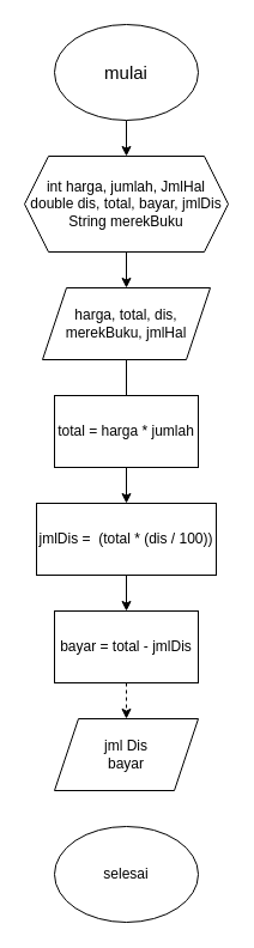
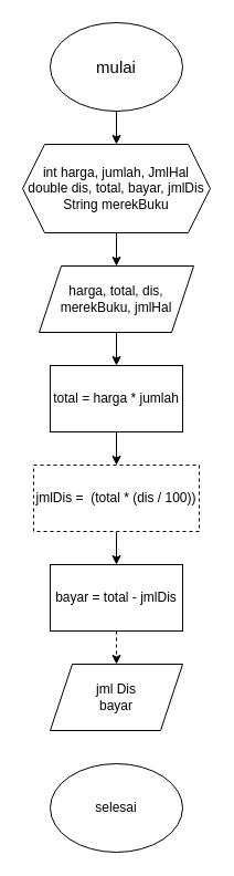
  <mxCell id="0" />
  <mxCell id="1" parent="0" />
  <mxCell id="2" value="" style="edgeStyle=none;html=1;fontSize=15;" edge="1" parent="1" source="3" target="5"><mxGeometry relative="1" as="geometry" /></mxCell>
  <mxCell id="3" value="&lt;font style=&quot;font-size: 15px;&quot;&gt;mulai&lt;/font&gt;" style="ellipse;whiteSpace=wrap;html=1;" vertex="1" parent="1"><mxGeometry x="45" y="20" width="120" height="80" as="geometry" /></mxCell>
  <mxCell id="4" value="" style="edgeStyle=none;html=1;fontSize=15;" edge="1" parent="1" source="5" target="7"><mxGeometry relative="1" as="geometry" /></mxCell>
  <mxCell id="5" value="int harga, jumlah, JmlHal&lt;br&gt;double dis, total, bayar, jmlDis&lt;br&gt;String merekBuku" style="shape=hexagon;perimeter=hexagonPerimeter2;whiteSpace=wrap;html=1;fixedSize=1;" vertex="1" parent="1"><mxGeometry x="20" y="130" width="170" height="80" as="geometry" /></mxCell>
- <mxCell id="6" value="" style="edgeStyle=none;html=1;fontSize=15;endArrow=none;" edge="1" parent="1" source="7" target="9"><mxGeometry relative="1" as="geometry" /></mxCell>
+ <mxCell id="6" value="" style="edgeStyle=none;html=1;fontSize=15;" edge="1" parent="1" source="7" target="9"><mxGeometry relative="1" as="geometry" /></mxCell>
  <mxCell id="7" value="harga, total, dis, merekBuku, jmlHal" style="shape=parallelogram;perimeter=parallelogramPerimeter;whiteSpace=wrap;html=1;fixedSize=1;" vertex="1" parent="1"><mxGeometry x="35" y="240" width="140" height="60" as="geometry" /></mxCell>
  <mxCell id="8" value="" style="edgeStyle=none;html=1;fontSize=15;" edge="1" parent="1" source="9" target="11"><mxGeometry relative="1" as="geometry" /></mxCell>
  <mxCell id="9" value="total = harga * jumlah" style="rounded=0;whiteSpace=wrap;html=1;" vertex="1" parent="1"><mxGeometry x="45" y="330" width="120" height="60" as="geometry" /></mxCell>
  <mxCell id="10" value="" style="edgeStyle=none;html=1;fontSize=15;" edge="1" parent="1" source="11" target="13"><mxGeometry relative="1" as="geometry" /></mxCell>
- <mxCell id="11" value="jmlDis =&amp;nbsp; (total * (dis / 100))" style="rounded=0;whiteSpace=wrap;html=1;" vertex="1" parent="1"><mxGeometry x="30" y="420" width="150" height="60" as="geometry" /></mxCell>
+ <mxCell id="11" value="jmlDis =&amp;nbsp; (total * (dis / 100))" style="rounded=0;whiteSpace=wrap;html=1;dashed=1;" vertex="1" parent="1"><mxGeometry x="30" y="420" width="150" height="60" as="geometry" /></mxCell>
  <mxCell id="12" value="" style="edgeStyle=none;html=1;fontSize=15;dashed=1;" edge="1" parent="1" source="13" target="14"><mxGeometry relative="1" as="geometry" /></mxCell>
  <mxCell id="13" value="bayar = total - jmlDis" style="rounded=0;whiteSpace=wrap;html=1;" vertex="1" parent="1"><mxGeometry x="45" y="510" width="120" height="60" as="geometry" /></mxCell>
  <mxCell id="14" value="jml Dis&lt;br&gt;bayar" style="shape=parallelogram;perimeter=parallelogramPerimeter;whiteSpace=wrap;html=1;fixedSize=1;" vertex="1" parent="1"><mxGeometry x="45" y="600" width="120" height="60" as="geometry" /></mxCell>
  <mxCell id="15" value="selesai" style="ellipse;whiteSpace=wrap;html=1;" vertex="1" parent="1"><mxGeometry x="45" y="690" width="120" height="80" as="geometry" /></mxCell>
